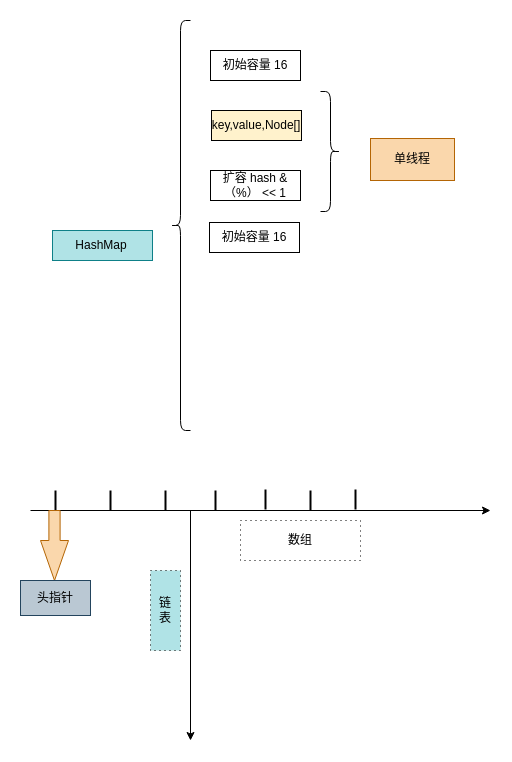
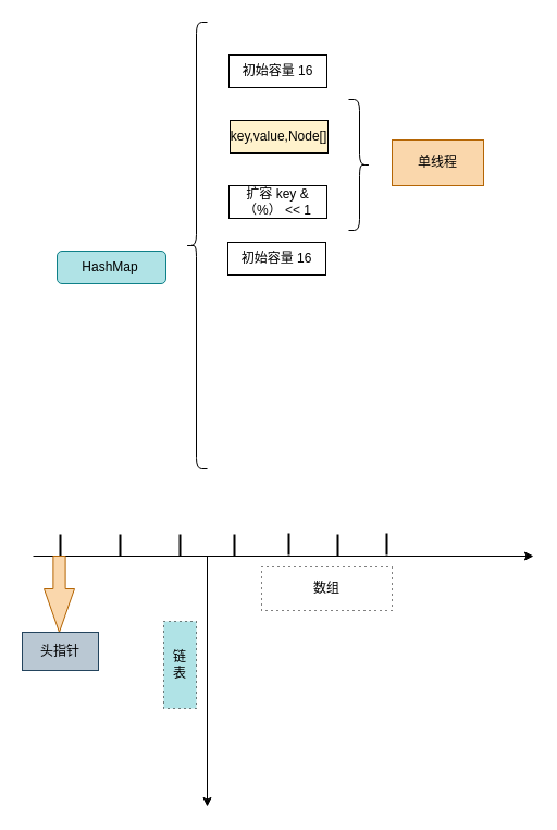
  <mxCell id="0" />
  <mxCell id="1" parent="0" />
  <mxCell id="2" value="" style="endArrow=classic;html=1;rounded=0;" edge="1" parent="1"><mxGeometry width="50" height="50" relative="1" as="geometry"><mxPoint x="30" y="510" as="sourcePoint" /><mxPoint x="490" y="510" as="targetPoint" /></mxGeometry></mxCell>
  <mxCell id="3" value="" style="line;strokeWidth=2;direction=south;html=1;" vertex="1" parent="1"><mxGeometry x="50" y="490" width="10" height="20" as="geometry" /></mxCell>
  <mxCell id="4" value="数组" style="rounded=0;whiteSpace=wrap;html=1;dashed=1;dashPattern=1 4;" vertex="1" parent="1"><mxGeometry x="240" y="520" width="120" height="40" as="geometry" /></mxCell>
- <mxCell id="5" value="HashMap&lt;span style=&quot;white-space: pre;&quot;&gt;&#09;&lt;/span&gt;" style="rounded=0;whiteSpace=wrap;html=1;fillColor=#b0e3e6;strokeColor=#0e8088;" vertex="1" parent="1"><mxGeometry x="52" y="230" width="100" height="30" as="geometry" /></mxCell>
+ <mxCell id="5" value="HashMap&lt;span style=&quot;white-space: pre;&quot;&gt;&#09;&lt;/span&gt;" style="whiteSpace=wrap;html=1;fillColor=#b0e3e6;strokeColor=#0e8088;rounded=1;" vertex="1" parent="1"><mxGeometry x="52" y="230" width="100" height="30" as="geometry" /></mxCell>
  <mxCell id="6" value="" style="endArrow=classic;html=1;rounded=0;" edge="1" parent="1"><mxGeometry width="50" height="50" relative="1" as="geometry"><mxPoint x="190" y="510" as="sourcePoint" /><mxPoint x="190" y="740" as="targetPoint" /></mxGeometry></mxCell>
  <mxCell id="7" value="&lt;div&gt;链&lt;/div&gt;&lt;div&gt;表&lt;br&gt;&lt;/div&gt;" style="rounded=0;whiteSpace=wrap;html=1;dashed=1;dashPattern=1 4;fillColor=#b0e3e6;" vertex="1" parent="1"><mxGeometry x="150" y="570" width="30" height="80" as="geometry" /></mxCell>
  <mxCell id="8" value="" style="line;strokeWidth=2;direction=south;html=1;" vertex="1" parent="1"><mxGeometry x="105" y="490" width="10" height="20" as="geometry" /></mxCell>
  <mxCell id="9" value="" style="html=1;shadow=0;dashed=0;align=center;verticalAlign=middle;shape=mxgraph.arrows2.arrow;dy=0.6;dx=40;direction=south;notch=0;fillColor=#fad7ac;strokeColor=#b46504;" vertex="1" parent="1"><mxGeometry x="40" y="510" width="28" height="70" as="geometry" /></mxCell>
  <mxCell id="10" value="头指针" style="rounded=0;whiteSpace=wrap;html=1;fillColor=#bac8d3;strokeColor=#23445d;" vertex="1" parent="1"><mxGeometry x="20" y="580" width="70" height="35" as="geometry" /></mxCell>
  <mxCell id="11" value="" style="line;strokeWidth=2;direction=south;html=1;" vertex="1" parent="1"><mxGeometry x="160" y="490" width="10" height="20" as="geometry" /></mxCell>
  <mxCell id="12" value="" style="line;strokeWidth=2;direction=south;html=1;" vertex="1" parent="1"><mxGeometry x="210" y="490" width="10" height="20" as="geometry" /></mxCell>
  <mxCell id="13" value="" style="line;strokeWidth=2;direction=south;html=1;" vertex="1" parent="1"><mxGeometry x="260" y="489" width="10" height="20" as="geometry" /></mxCell>
  <mxCell id="14" value="" style="line;strokeWidth=2;direction=south;html=1;" vertex="1" parent="1"><mxGeometry x="305" y="490" width="10" height="20" as="geometry" /></mxCell>
  <mxCell id="15" value="" style="line;strokeWidth=2;direction=south;html=1;" vertex="1" parent="1"><mxGeometry x="350" y="489" width="10" height="20" as="geometry" /></mxCell>
  <mxCell id="16" value="" style="shape=curlyBracket;whiteSpace=wrap;html=1;rounded=1;labelPosition=left;verticalLabelPosition=middle;align=right;verticalAlign=middle;" vertex="1" parent="1"><mxGeometry x="170" y="20" width="20" height="410" as="geometry" /></mxCell>
- <mxCell id="17" value="扩容 hash &amp;amp; （%） &amp;lt;&amp;lt; 1" style="rounded=0;whiteSpace=wrap;html=1;" vertex="1" parent="1"><mxGeometry x="210" y="170" width="90" height="30" as="geometry" /></mxCell>
+ <mxCell id="17" value="扩容 key &amp;amp; （%） &amp;lt;&amp;lt; 1" style="rounded=0;whiteSpace=wrap;html=1;" vertex="1" parent="1"><mxGeometry x="210" y="170" width="90" height="30" as="geometry" /></mxCell>
  <mxCell id="18" value="初始容量 16" style="rounded=0;whiteSpace=wrap;html=1;" vertex="1" parent="1"><mxGeometry x="210" y="50" width="90" height="30" as="geometry" /></mxCell>
  <mxCell id="19" value="key,value,Node[]" style="rounded=0;whiteSpace=wrap;html=1;fillColor=#fff2cc;" vertex="1" parent="1"><mxGeometry x="211" y="110" width="90" height="30" as="geometry" /></mxCell>
  <mxCell id="20" value="初始容量 16" style="rounded=0;whiteSpace=wrap;html=1;" vertex="1" parent="1"><mxGeometry x="209" y="222" width="90" height="30" as="geometry" /></mxCell>
- <mxCell id="21" value="单线程" style="rounded=0;whiteSpace=wrap;html=1;fillColor=#fad7ac;strokeColor=#b46504;" vertex="1" parent="1"><mxGeometry x="370" y="138" width="84" height="42" as="geometry" /></mxCell>
+ <mxCell id="21" value="单线程" style="rounded=0;whiteSpace=wrap;html=1;fillColor=#fad7ac;strokeColor=#b46504;" vertex="1" parent="1"><mxGeometry x="360" y="128" width="84" height="42" as="geometry" /></mxCell>
  <mxCell id="22" value="" style="shape=curlyBracket;whiteSpace=wrap;html=1;rounded=1;flipH=1;labelPosition=right;verticalLabelPosition=middle;align=left;verticalAlign=middle;" vertex="1" parent="1"><mxGeometry x="320" y="91" width="20" height="120" as="geometry" /></mxCell>
